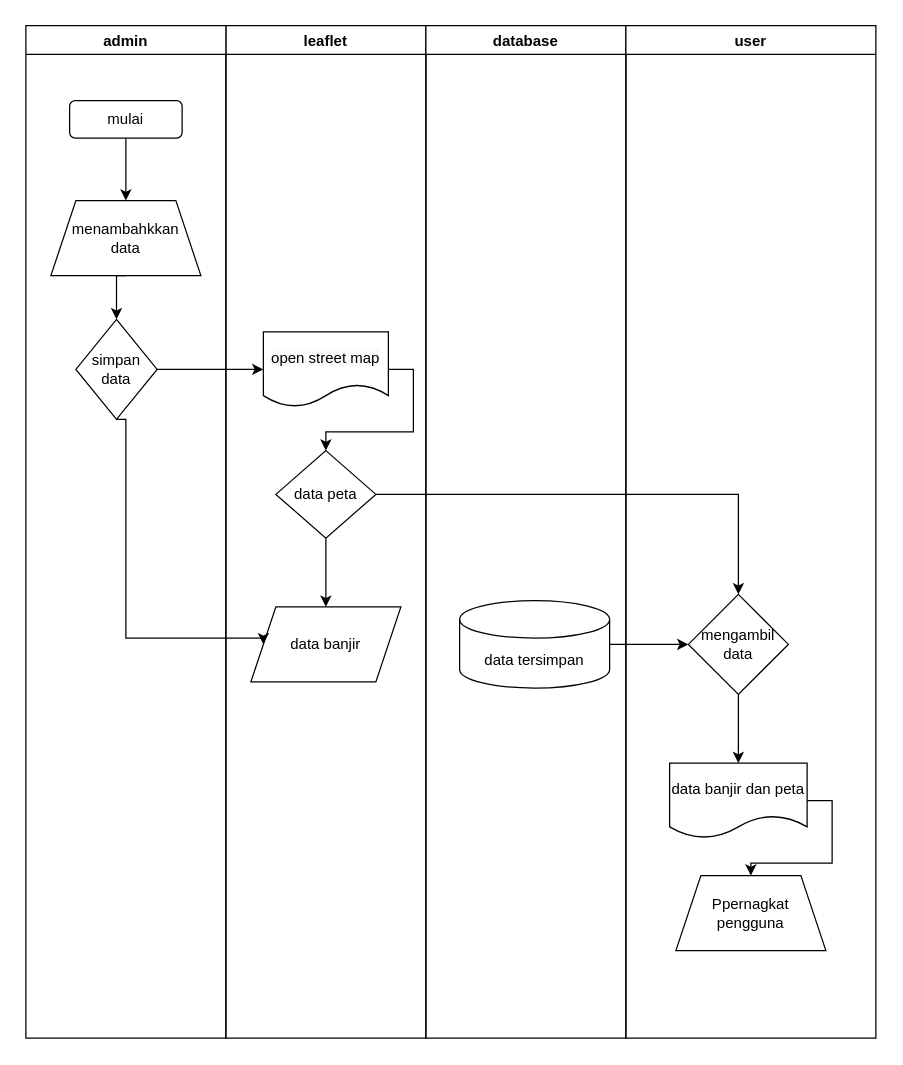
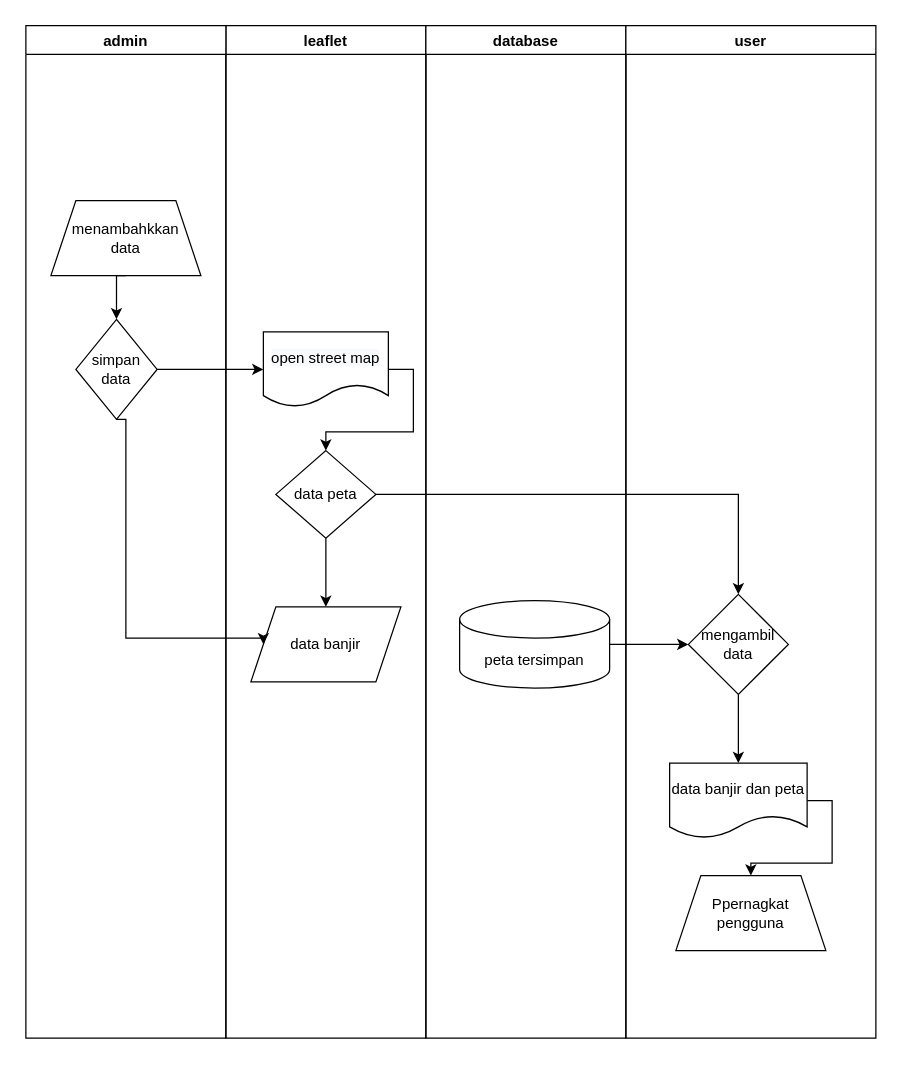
  <mxCell id="0" />
  <mxCell id="1" parent="0" />
  <mxCell id="2" value="leaflet" style="swimlane;" vertex="1" parent="1"><mxGeometry x="180" y="20" width="160" height="810" as="geometry" /></mxCell>
  <mxCell id="3" style="edgeStyle=orthogonalEdgeStyle;rounded=0;orthogonalLoop=1;jettySize=auto;html=1;exitX=1;exitY=0.5;exitDx=0;exitDy=0;entryX=0.5;entryY=0;entryDx=0;entryDy=0;" edge="1" parent="2" source="4" target="7"><mxGeometry relative="1" as="geometry" /></mxCell>
  <mxCell id="4" value="&lt;span style=&quot;color: rgb(0, 0, 0); font-family: Helvetica; font-size: 12px; font-style: normal; font-variant-ligatures: normal; font-variant-caps: normal; font-weight: 400; letter-spacing: normal; orphans: 2; text-align: center; text-indent: 0px; text-transform: none; widows: 2; word-spacing: 0px; -webkit-text-stroke-width: 0px; background-color: rgb(248, 249, 250); text-decoration-thickness: initial; text-decoration-style: initial; text-decoration-color: initial; float: none; display: inline !important;&quot;&gt;open street map&lt;/span&gt;" style="shape=document;whiteSpace=wrap;html=1;boundedLbl=1;" vertex="1" parent="2"><mxGeometry x="30" y="245" width="100" height="60" as="geometry" /></mxCell>
  <mxCell id="5" value="data banjir&lt;br&gt;" style="shape=parallelogram;perimeter=parallelogramPerimeter;whiteSpace=wrap;html=1;fixedSize=1;" vertex="1" parent="2"><mxGeometry x="20" y="465" width="120" height="60" as="geometry" /></mxCell>
  <mxCell id="6" style="edgeStyle=orthogonalEdgeStyle;rounded=0;orthogonalLoop=1;jettySize=auto;html=1;exitX=0.5;exitY=1;exitDx=0;exitDy=0;" edge="1" parent="2" source="7" target="5"><mxGeometry relative="1" as="geometry" /></mxCell>
  <mxCell id="7" value="data peta" style="rhombus;whiteSpace=wrap;html=1;" vertex="1" parent="2"><mxGeometry x="40" y="340" width="80" height="70" as="geometry" /></mxCell>
  <mxCell id="8" value="database" style="swimlane;" vertex="1" parent="1"><mxGeometry x="340" y="20" width="160" height="810" as="geometry" /></mxCell>
- <mxCell id="9" value="data tersimpan" style="shape=cylinder3;whiteSpace=wrap;html=1;boundedLbl=1;backgroundOutline=1;size=15;" vertex="1" parent="8"><mxGeometry x="27" y="460" width="120" height="70" as="geometry" /></mxCell>
+ <mxCell id="9" value="peta tersimpan" style="shape=cylinder3;whiteSpace=wrap;html=1;boundedLbl=1;backgroundOutline=1;size=15;" vertex="1" parent="8"><mxGeometry x="27" y="460" width="120" height="70" as="geometry" /></mxCell>
  <mxCell id="10" value="admin" style="swimlane;" vertex="1" parent="1"><mxGeometry x="20" y="20" width="160" height="810" as="geometry" /></mxCell>
  <mxCell id="11" style="edgeStyle=orthogonalEdgeStyle;rounded=0;orthogonalLoop=1;jettySize=auto;html=1;exitX=0.5;exitY=1;exitDx=0;exitDy=0;entryX=0.5;entryY=0;entryDx=0;entryDy=0;" edge="1" parent="10"><mxGeometry relative="1" as="geometry"><mxPoint x="80" y="70" as="sourcePoint" /></mxGeometry></mxCell>
- <mxCell id="12" style="edgeStyle=orthogonalEdgeStyle;rounded=0;orthogonalLoop=1;jettySize=auto;html=1;exitX=0.5;exitY=1;exitDx=0;exitDy=0;entryX=0.5;entryY=0;entryDx=0;entryDy=0;" edge="1" parent="10" source="13" target="15"><mxGeometry relative="1" as="geometry" /></mxCell>
- <mxCell id="13" value="mulai" style="rounded=1;whiteSpace=wrap;html=1;" vertex="1" parent="10"><mxGeometry x="35" y="60" width="90" height="30" as="geometry" /></mxCell>
  <mxCell id="14" style="edgeStyle=orthogonalEdgeStyle;rounded=0;orthogonalLoop=1;jettySize=auto;html=1;exitX=0.5;exitY=1;exitDx=0;exitDy=0;entryX=0.5;entryY=0;entryDx=0;entryDy=0;" edge="1" parent="10" source="15" target="16"><mxGeometry relative="1" as="geometry" /></mxCell>
  <mxCell id="15" value="menambahkkan&lt;br&gt;data" style="shape=trapezoid;perimeter=trapezoidPerimeter;whiteSpace=wrap;html=1;fixedSize=1;" vertex="1" parent="10"><mxGeometry x="20" y="140" width="120" height="60" as="geometry" /></mxCell>
  <mxCell id="16" value="simpan data" style="rhombus;whiteSpace=wrap;html=1;" vertex="1" parent="10"><mxGeometry x="40" y="235" width="65" height="80" as="geometry" /></mxCell>
  <mxCell id="17" value="user" style="swimlane;" vertex="1" parent="1"><mxGeometry x="500" y="20" width="200" height="810" as="geometry" /></mxCell>
  <mxCell id="18" style="edgeStyle=orthogonalEdgeStyle;rounded=0;orthogonalLoop=1;jettySize=auto;html=1;exitX=0.5;exitY=1;exitDx=0;exitDy=0;entryX=0.5;entryY=0;entryDx=0;entryDy=0;" edge="1" parent="17" source="19" target="21"><mxGeometry relative="1" as="geometry" /></mxCell>
  <mxCell id="19" value="mengambil data" style="rhombus;whiteSpace=wrap;html=1;" vertex="1" parent="17"><mxGeometry x="50" y="455" width="80" height="80" as="geometry" /></mxCell>
  <mxCell id="20" style="edgeStyle=orthogonalEdgeStyle;rounded=0;orthogonalLoop=1;jettySize=auto;html=1;exitX=1;exitY=0.5;exitDx=0;exitDy=0;" edge="1" parent="17" source="21" target="22"><mxGeometry relative="1" as="geometry" /></mxCell>
  <mxCell id="21" value="data banjir dan peta" style="shape=document;whiteSpace=wrap;html=1;boundedLbl=1;" vertex="1" parent="17"><mxGeometry x="35" y="590" width="110" height="60" as="geometry" /></mxCell>
  <mxCell id="22" value="Ppernagkat pengguna" style="shape=trapezoid;perimeter=trapezoidPerimeter;whiteSpace=wrap;html=1;fixedSize=1;" vertex="1" parent="17"><mxGeometry x="40" y="680" width="120" height="60" as="geometry" /></mxCell>
  <mxCell id="23" style="edgeStyle=orthogonalEdgeStyle;rounded=0;orthogonalLoop=1;jettySize=auto;html=1;exitX=0.5;exitY=1;exitDx=0;exitDy=0;" edge="1" parent="1"><mxGeometry relative="1" as="geometry"><mxPoint x="100" y="170" as="sourcePoint" /></mxGeometry></mxCell>
  <mxCell id="24" style="edgeStyle=orthogonalEdgeStyle;rounded=0;orthogonalLoop=1;jettySize=auto;html=1;exitX=0.5;exitY=1;exitDx=0;exitDy=0;entryX=0.5;entryY=1;entryDx=0;entryDy=0;entryPerimeter=0;" edge="1" parent="1"><mxGeometry relative="1" as="geometry"><mxPoint x="422" y="230" as="targetPoint" /></mxGeometry></mxCell>
  <mxCell id="25" style="edgeStyle=orthogonalEdgeStyle;rounded=0;orthogonalLoop=1;jettySize=auto;html=1;exitX=1;exitY=0;exitDx=0;exitDy=37.5;exitPerimeter=0;entryX=0;entryY=0.5;entryDx=0;entryDy=0;" edge="1" parent="1"><mxGeometry relative="1" as="geometry"><mxPoint x="477" y="207.5" as="sourcePoint" /></mxGeometry></mxCell>
  <mxCell id="26" style="edgeStyle=orthogonalEdgeStyle;rounded=0;orthogonalLoop=1;jettySize=auto;html=1;exitX=1;exitY=0.5;exitDx=0;exitDy=0;entryX=0;entryY=0.5;entryDx=0;entryDy=0;" edge="1" parent="1" source="16"><mxGeometry relative="1" as="geometry"><mxPoint x="210" y="295" as="targetPoint" /></mxGeometry></mxCell>
  <mxCell id="27" style="edgeStyle=orthogonalEdgeStyle;rounded=0;orthogonalLoop=1;jettySize=auto;html=1;exitX=0.5;exitY=1;exitDx=0;exitDy=0;entryX=0;entryY=0.5;entryDx=0;entryDy=0;" edge="1" parent="1" source="16" target="5"><mxGeometry relative="1" as="geometry"><Array as="points"><mxPoint x="100" y="510" /><mxPoint x="210" y="510" /></Array></mxGeometry></mxCell>
  <mxCell id="28" style="edgeStyle=orthogonalEdgeStyle;rounded=0;orthogonalLoop=1;jettySize=auto;html=1;exitX=1;exitY=0.5;exitDx=0;exitDy=0;entryX=0.5;entryY=0;entryDx=0;entryDy=0;" edge="1" parent="1" source="7" target="19"><mxGeometry relative="1" as="geometry" /></mxCell>
  <mxCell id="29" style="edgeStyle=orthogonalEdgeStyle;rounded=0;orthogonalLoop=1;jettySize=auto;html=1;exitX=1;exitY=0.5;exitDx=0;exitDy=0;exitPerimeter=0;entryX=0;entryY=0.5;entryDx=0;entryDy=0;" edge="1" parent="1" source="9" target="19"><mxGeometry relative="1" as="geometry" /></mxCell>
